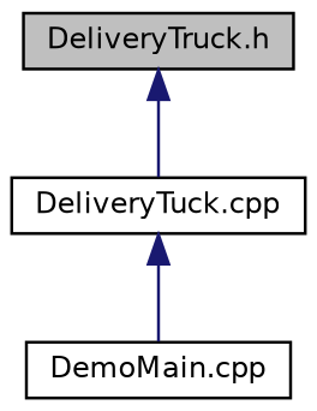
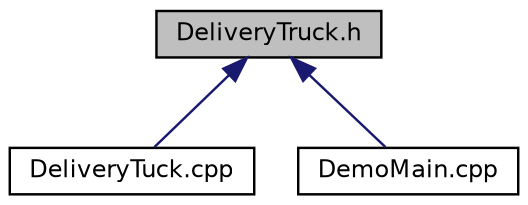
  digraph {
    node [color=black fillcolor=white fontname=Helvetica fontsize=10 shape=record style=filled]
    edge [color=midnightblue dir=back fontname=Helvetica fontsize=10 labelfontname=Helvetica labelfontsize=10 style=solid]
    n1 [fillcolor=grey75 fontcolor=black height=0.2 label="DeliveryTruck.h" width=0.4]
    n2 [height=0.2 label="DeliveryTuck.cpp" width=0.4]
    n3 [height=0.2 label="DemoMain.cpp" width=0.4]
    n1 -> n2
-   n2 -> n3
+   n1 -> n3
  }
